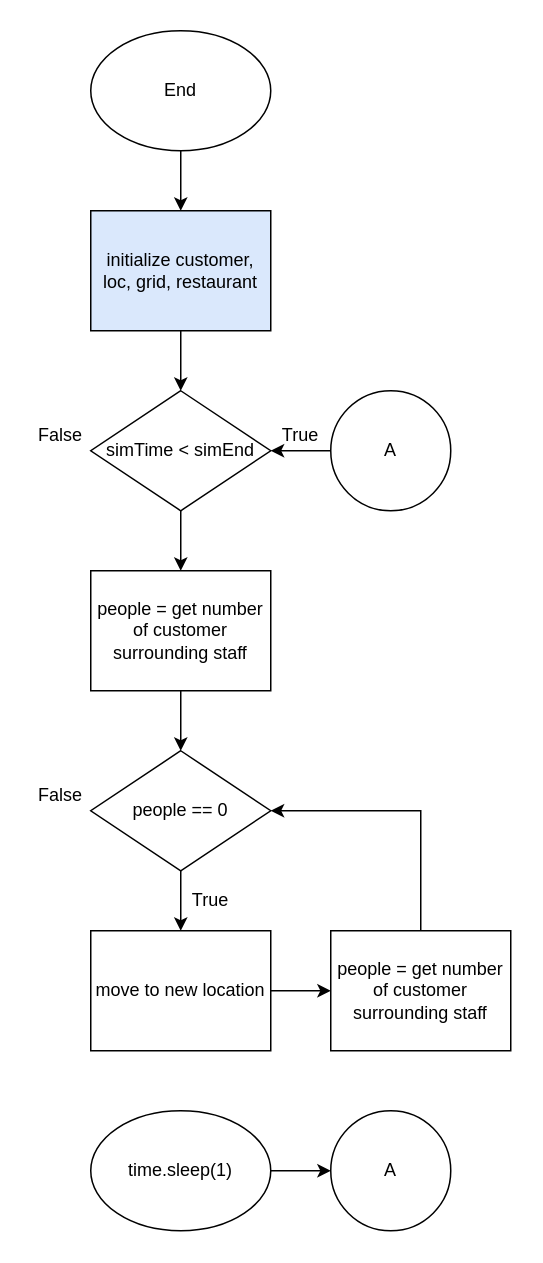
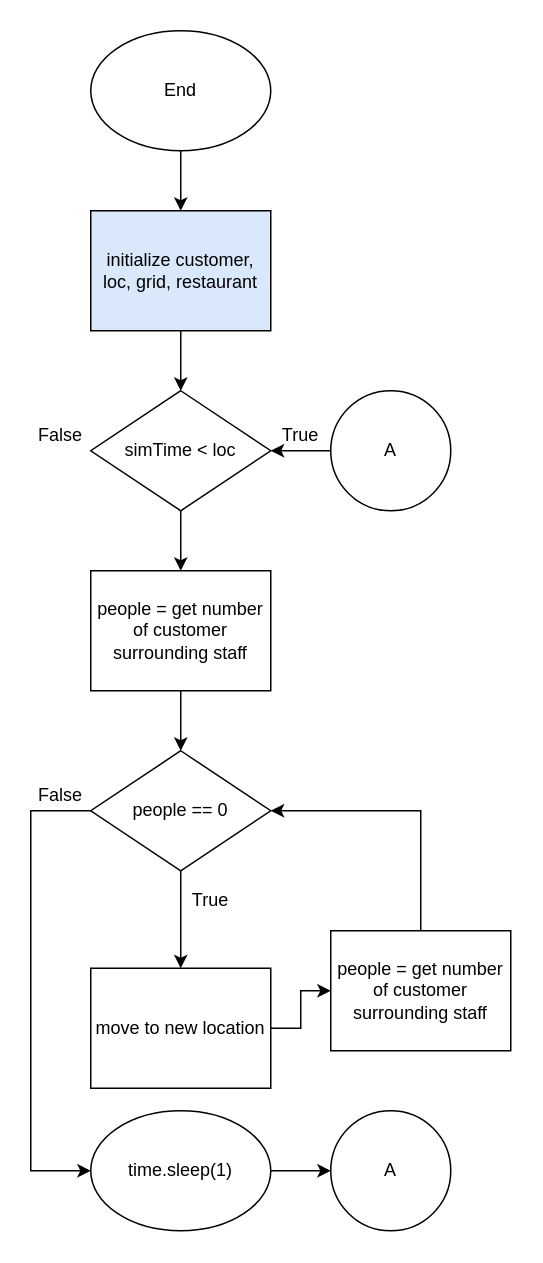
  <mxCell id="0" />
  <mxCell id="1" parent="0" />
  <mxCell id="2" value="" style="edgeStyle=orthogonalEdgeStyle;rounded=0;orthogonalLoop=1;jettySize=auto;html=1;" edge="1" parent="1" source="3" target="5"><mxGeometry relative="1" as="geometry" /></mxCell>
  <mxCell id="3" value="End" style="ellipse;whiteSpace=wrap;html=1;" vertex="1" parent="1"><mxGeometry x="60" width="120" height="80" as="geometry" y="20" /></mxCell>
  <mxCell id="4" value="" style="edgeStyle=orthogonalEdgeStyle;rounded=0;orthogonalLoop=1;jettySize=auto;html=1;" edge="1" parent="1" source="5" target="7"><mxGeometry relative="1" as="geometry" /></mxCell>
  <mxCell id="5" value="initialize customer, loc, grid, restaurant" style="rounded=0;whiteSpace=wrap;html=1;fillColor=#dae8fc;" vertex="1" parent="1"><mxGeometry x="60" y="140" width="120" height="80" as="geometry" /></mxCell>
  <mxCell id="6" value="" style="edgeStyle=orthogonalEdgeStyle;rounded=0;orthogonalLoop=1;jettySize=auto;html=1;" edge="1" parent="1" source="7" target="9"><mxGeometry relative="1" as="geometry" /></mxCell>
- <mxCell id="7" value="simTime &amp;lt; simEnd" style="rhombus;whiteSpace=wrap;html=1;" vertex="1" parent="1"><mxGeometry x="60" y="260" width="120" height="80" as="geometry" /></mxCell>
+ <mxCell id="7" value="simTime &amp;lt; loc" style="rhombus;whiteSpace=wrap;html=1;" vertex="1" parent="1"><mxGeometry x="60" y="260" width="120" height="80" as="geometry" /></mxCell>
  <mxCell id="8" value="" style="edgeStyle=orthogonalEdgeStyle;rounded=0;orthogonalLoop=1;jettySize=auto;html=1;" edge="1" parent="1" source="9"><mxGeometry relative="1" as="geometry"><mxPoint x="120" y="500" as="targetPoint" /></mxGeometry></mxCell>
  <mxCell id="9" value="people = get number of customer surrounding staff" style="rounded=0;whiteSpace=wrap;html=1;" vertex="1" parent="1"><mxGeometry x="60" y="380" width="120" height="80" as="geometry" /></mxCell>
  <mxCell id="10" value="" style="edgeStyle=orthogonalEdgeStyle;rounded=0;orthogonalLoop=1;jettySize=auto;html=1;" edge="1" parent="1" source="12" target="14"><mxGeometry relative="1" as="geometry" /></mxCell>
+ <mxCell id="11" style="edgeStyle=orthogonalEdgeStyle;rounded=0;orthogonalLoop=1;jettySize=auto;html=1;entryX=0;entryY=0.5;entryDx=0;entryDy=0;" edge="1" parent="1" source="12" target="18"><mxGeometry relative="1" as="geometry"><Array as="points"><mxPoint x="20" y="540" /><mxPoint x="20" y="780" /></Array></mxGeometry></mxCell>
  <mxCell id="12" value="people == 0" style="rhombus;whiteSpace=wrap;html=1;" vertex="1" parent="1"><mxGeometry x="60" y="500" width="120" height="80" as="geometry" /></mxCell>
  <mxCell id="13" value="" style="edgeStyle=orthogonalEdgeStyle;rounded=0;orthogonalLoop=1;jettySize=auto;html=1;" edge="1" parent="1" source="14" target="16"><mxGeometry relative="1" as="geometry" /></mxCell>
- <mxCell id="14" value="move to new location" style="rounded=0;whiteSpace=wrap;html=1;" vertex="1" parent="1"><mxGeometry x="60" y="620" width="120" height="80" as="geometry" /></mxCell>
+ <mxCell id="14" value="move to new location" style="rounded=0;whiteSpace=wrap;html=1;" vertex="1" parent="1"><mxGeometry x="60" y="645" width="120" height="80" as="geometry" /></mxCell>
  <mxCell id="15" style="edgeStyle=orthogonalEdgeStyle;rounded=0;orthogonalLoop=1;jettySize=auto;html=1;entryX=1;entryY=0.5;entryDx=0;entryDy=0;exitX=0.5;exitY=0;exitDx=0;exitDy=0;" edge="1" parent="1" source="16" target="12"><mxGeometry relative="1" as="geometry" /></mxCell>
  <mxCell id="16" value="people = get number of customer surrounding staff" style="rounded=0;whiteSpace=wrap;html=1;" vertex="1" parent="1"><mxGeometry x="220" y="620" width="120" height="80" as="geometry" /></mxCell>
  <mxCell id="17" value="" style="edgeStyle=orthogonalEdgeStyle;rounded=0;orthogonalLoop=1;jettySize=auto;html=1;" edge="1" parent="1" source="18" target="19"><mxGeometry relative="1" as="geometry" /></mxCell>
  <mxCell id="18" value="time.sleep(1)" style="ellipse;whiteSpace=wrap;html=1;" vertex="1" parent="1"><mxGeometry x="60" y="740" width="120" height="80" as="geometry" /></mxCell>
  <mxCell id="19" value="A" style="ellipse;whiteSpace=wrap;html=1;aspect=fixed;" vertex="1" parent="1"><mxGeometry x="220" y="740" width="80" height="80" as="geometry" /></mxCell>
  <mxCell id="20" value="" style="edgeStyle=orthogonalEdgeStyle;rounded=0;orthogonalLoop=1;jettySize=auto;html=1;" edge="1" parent="1" source="21" target="7"><mxGeometry relative="1" as="geometry" /></mxCell>
  <mxCell id="21" value="A" style="ellipse;whiteSpace=wrap;html=1;aspect=fixed;" vertex="1" parent="1"><mxGeometry x="220" y="260" width="80" height="80" as="geometry" /></mxCell>
  <mxCell id="22" value="True" style="text;html=1;strokeColor=none;fillColor=none;align=center;verticalAlign=middle;whiteSpace=wrap;rounded=0;" vertex="1" parent="1"><mxGeometry x="120" y="580" width="40" height="40" as="geometry" /></mxCell>
  <mxCell id="23" value="False" style="text;html=1;strokeColor=none;fillColor=none;align=center;verticalAlign=middle;whiteSpace=wrap;rounded=0;" vertex="1" parent="1"><mxGeometry x="20" y="510" width="40" height="40" as="geometry" /></mxCell>
  <mxCell id="24" value="False" style="text;html=1;strokeColor=none;fillColor=none;align=center;verticalAlign=middle;whiteSpace=wrap;rounded=0;" vertex="1" parent="1"><mxGeometry x="20" y="270" width="40" height="40" as="geometry" /></mxCell>
  <mxCell id="25" value="True" style="text;html=1;strokeColor=none;fillColor=none;align=center;verticalAlign=middle;whiteSpace=wrap;rounded=0;" vertex="1" parent="1"><mxGeometry x="180" y="270" width="40" height="40" as="geometry" /></mxCell>
